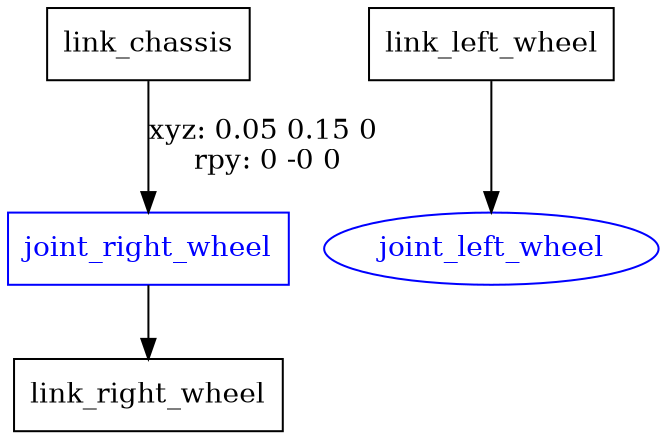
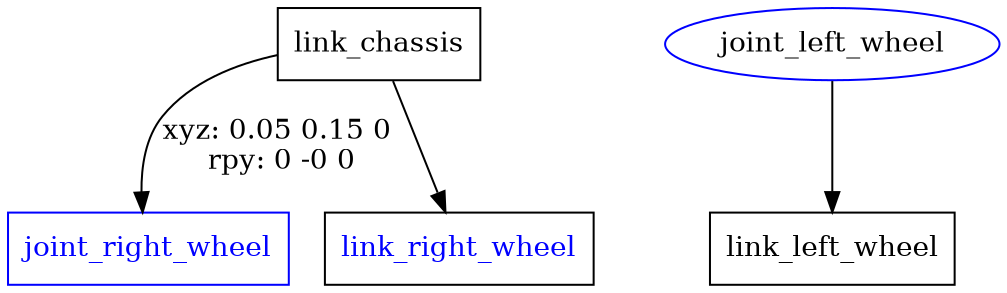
  digraph {
    node [shape=box]
    n1 [label=link_chassis]
    joint_right_wheel [color=blue fontcolor=blue]
-   joint_left_wheel [color=blue fontcolor=blue shape=ellipse]
+   joint_left_wheel [color=blue fontcolor=black shape=ellipse]
    n4 [label=link_left_wheel]
-   n5 [label=link_right_wheel]
+   n5 [label=link_right_wheel fontcolor=blue]
    n1 -> joint_right_wheel [label="xyz: 0.05 0.15 0 \nrpy: 0 -0 0"]
-   joint_right_wheel -> n5
-   n4 -> joint_left_wheel
+   n1 -> n5
+   joint_left_wheel -> n4
  }
